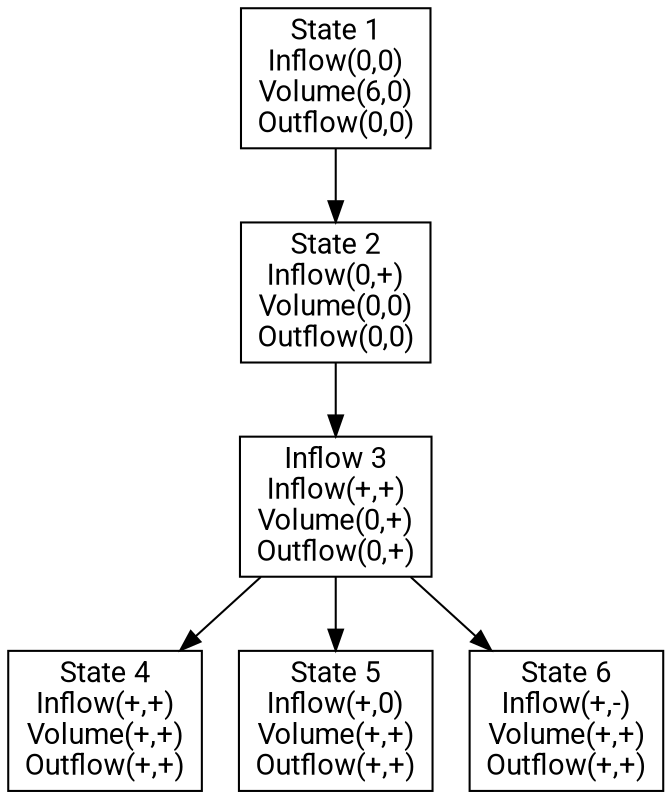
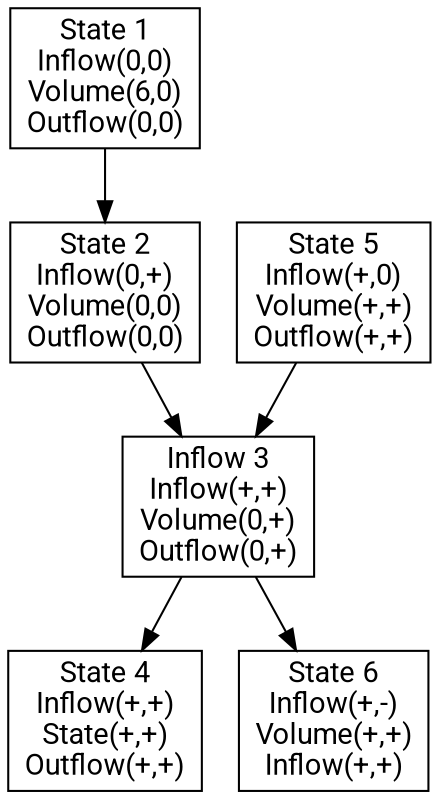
  digraph {
    fontname=Roboto
    node [fontname=Roboto shape=box]
    edge [fontname=Roboto]
    n1 [label="State 1\nInflow(0,0)\nVolume(6,0)\nOutflow(0,0)\n"]
    n2 [label="State 2\nInflow(0,+)\nVolume(0,0)\nOutflow(0,0)\n"]
    n3 [label="Inflow 3\nInflow(+,+)\nVolume(0,+)\nOutflow(0,+)\n"]
-   n4 [label="State 4\nInflow(+,+)\nVolume(+,+)\nOutflow(+,+)\n"]
+   n4 [label="State 4\nInflow(+,+)\nState(+,+)\nOutflow(+,+)\n"]
    n5 [label="State 5\nInflow(+,0)\nVolume(+,+)\nOutflow(+,+)\n"]
-   n6 [label="State 6\nInflow(+,-)\nVolume(+,+)\nOutflow(+,+)\n"]
+   n6 [label="State 6\nInflow(+,-)\nVolume(+,+)\nInflow(+,+)\n"]
    n1 -> n2
    n2 -> n3
    n3 -> n4
-   n3 -> n5
+   n5 -> n3
    n3 -> n6
  }
